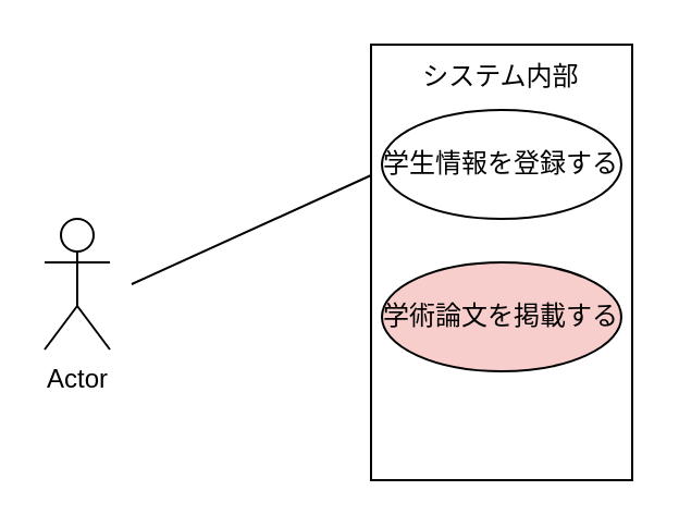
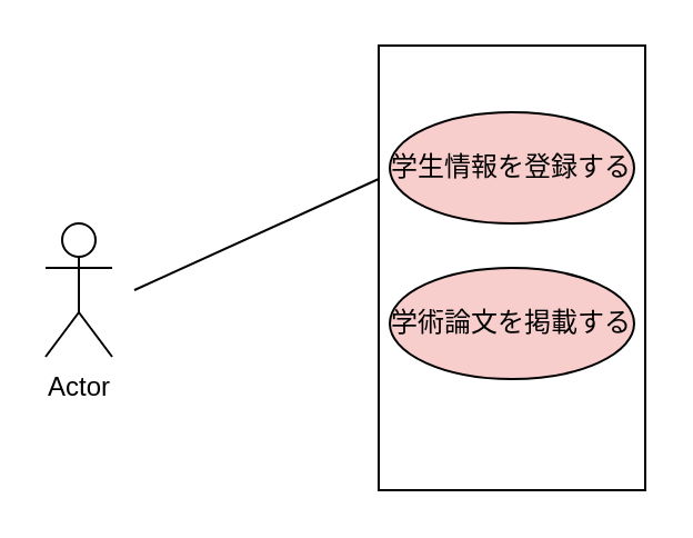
  <mxCell id="0" />
  <mxCell id="1" parent="0" />
  <mxCell id="2" value="Actor" style="shape=umlActor;verticalLabelPosition=bottom;verticalAlign=top;html=1;outlineConnect=0;" vertex="1" parent="1"><mxGeometry x="20" y="100" width="30" height="60" as="geometry" /></mxCell>
  <mxCell id="3" value="" style="rounded=0;whiteSpace=wrap;html=1;" vertex="1" parent="1"><mxGeometry x="170" y="20" width="120" height="200" as="geometry" /></mxCell>
- <mxCell id="4" value="システム内部" style="text;html=1;align=center;verticalAlign=middle;whiteSpace=wrap;rounded=0;" vertex="1" parent="1"><mxGeometry x="185" y="20" width="90" height="30" as="geometry" /></mxCell>
  <mxCell id="5" value="" style="endArrow=none;html=1;entryX=0;entryY=0.3;entryDx=0;entryDy=0;entryPerimeter=0;" edge="1" parent="1" target="3"><mxGeometry width="50" height="50" relative="1" as="geometry"><mxPoint x="60" y="130" as="sourcePoint" /><mxPoint x="110" y="80" as="targetPoint" /></mxGeometry></mxCell>
- <mxCell id="6" value="学生情報を登録する" style="ellipse;whiteSpace=wrap;html=1;" vertex="1" parent="1"><mxGeometry x="175" y="50" width="110" height="50" as="geometry" /></mxCell>
+ <mxCell id="6" value="学生情報を登録する" style="ellipse;whiteSpace=wrap;html=1;fillColor=#f8cecc;" vertex="1" parent="1"><mxGeometry x="175" y="50" width="110" height="50" as="geometry" /></mxCell>
  <mxCell id="7" value="学術論文を掲載する" style="ellipse;whiteSpace=wrap;html=1;fillColor=#f8cecc;" vertex="1" parent="1"><mxGeometry x="175" y="120" width="110" height="50" as="geometry" /></mxCell>
